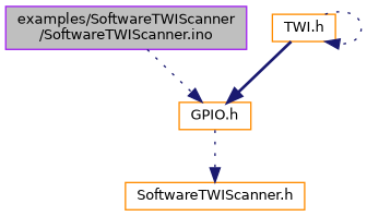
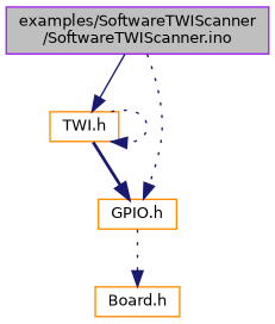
  digraph {
    node [color=darkorange fillcolor=white fontname=Helvetica fontsize=10 shape=record style=filled]
    edge [color=midnightblue fontname=Helvetica fontsize=10 labelfontname=Helvetica labelfontsize=10 style=dotted]
    n1 [color=purple fillcolor=grey75 fontcolor=black height=0.2 label="examples/SoftwareTWIScanner\l/SoftwareTWIScanner.ino" width=0.4]
    n2 [height=0.2 label="TWI.h" width=0.4]
    n3 [height=0.2 label="GPIO.h" width=0.4]
-   n4 [height=0.2 label="SoftwareTWIScanner.h" width=0.4]
+   n4 [height=0.2 label="Board.h" width=0.4]
+   n1 -> n2 [style=solid]
    n1 -> n3
    n2 -> n2
    n2 -> n3 [style=bold]
    n3 -> n4
  }
